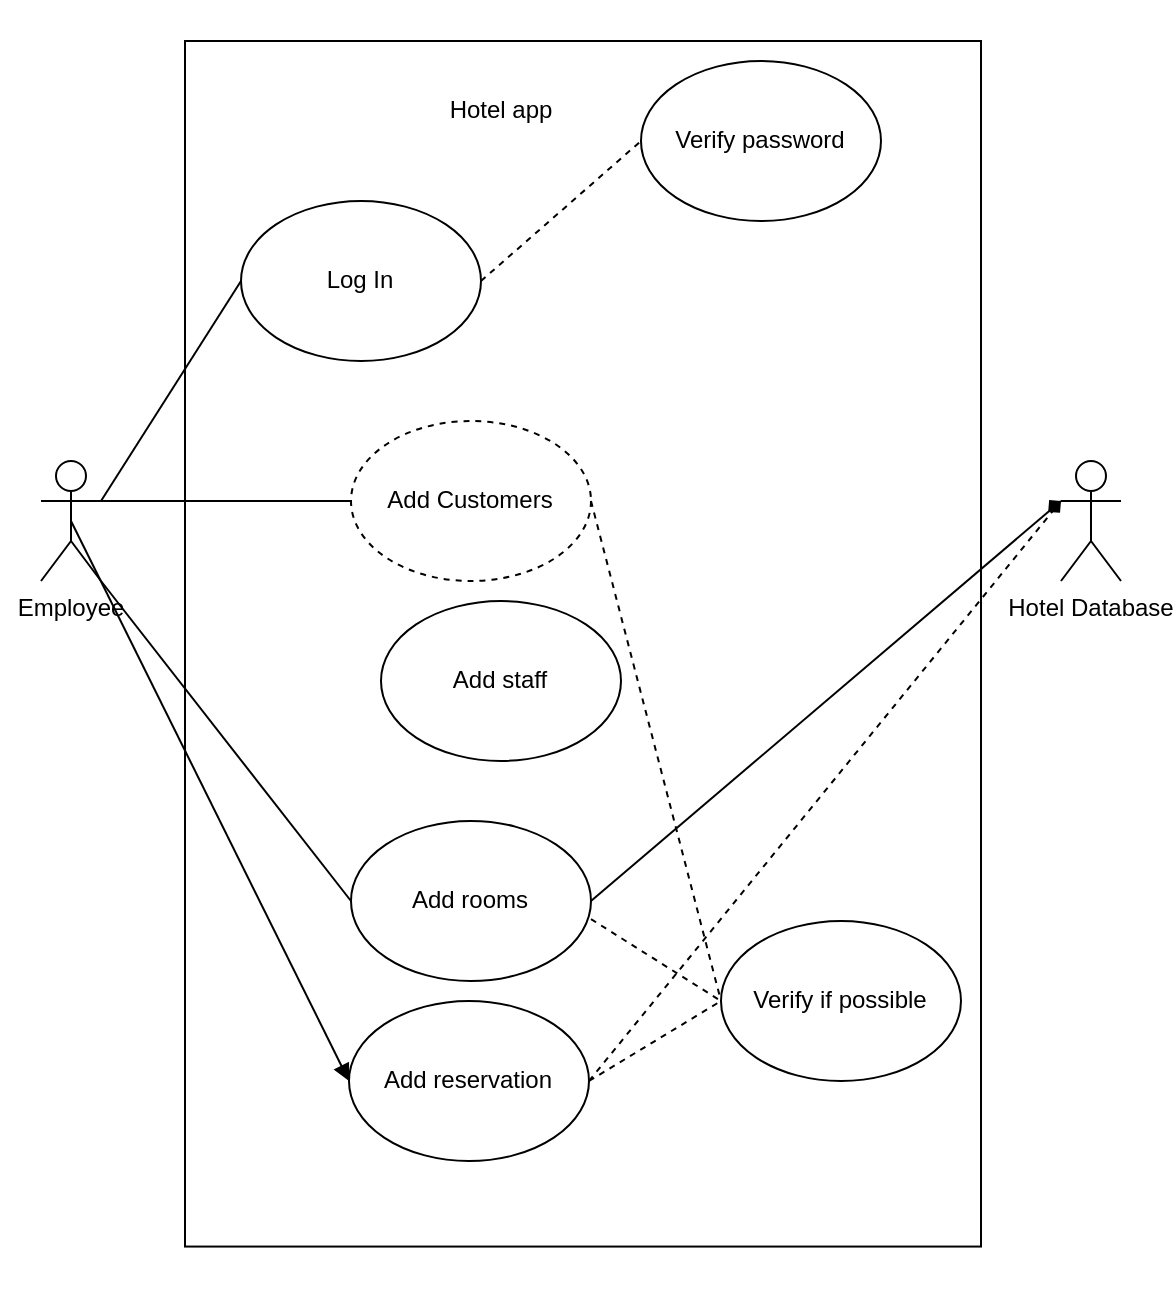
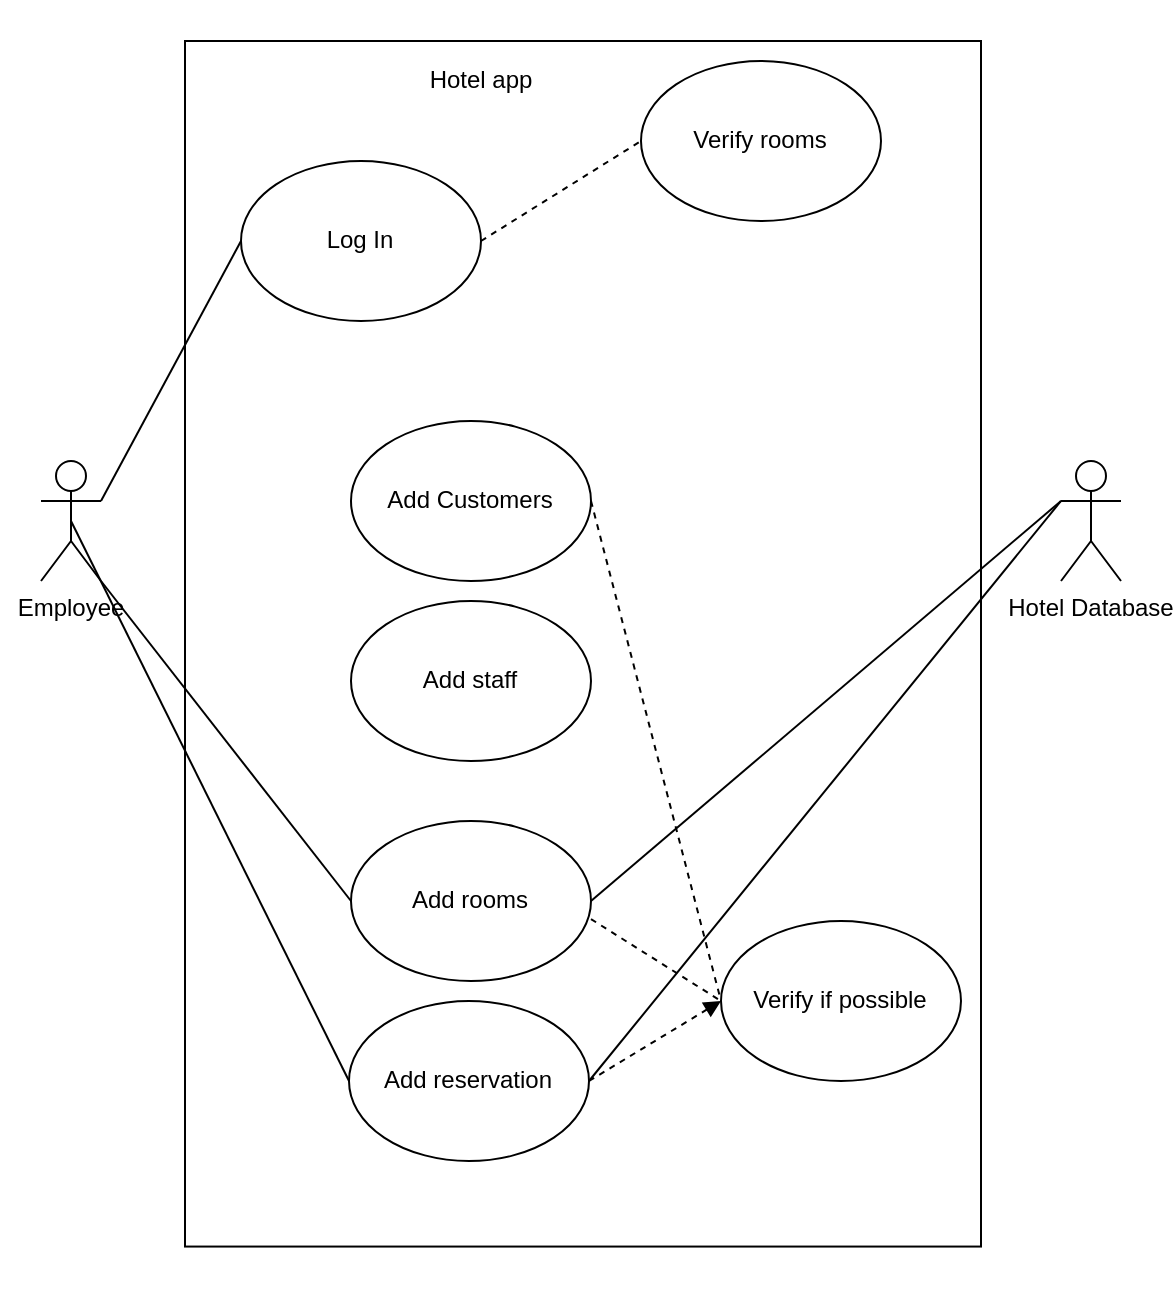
  <mxCell id="0" />
  <mxCell id="1" parent="0" />
  <mxCell id="2" value="Employee&lt;br&gt;" style="shape=umlActor;verticalLabelPosition=bottom;verticalAlign=top;html=1;outlineConnect=0;" vertex="1" parent="1"><mxGeometry x="20" y="230" width="30" height="60" as="geometry" /></mxCell>
  <mxCell id="3" value="" style="rounded=0;whiteSpace=wrap;html=1;" vertex="1" parent="1"><mxGeometry x="92" y="20" width="398" height="602.78" as="geometry" /></mxCell>
- <mxCell id="4" value="Hotel app" style="text;html=1;align=center;verticalAlign=middle;resizable=0;points=[];autosize=1;strokeColor=none;fillColor=none;" vertex="1" parent="1"><mxGeometry x="215" y="45" width="70" height="20" as="geometry" /></mxCell>
+ <mxCell id="4" value="Hotel app" style="text;html=1;align=center;verticalAlign=middle;resizable=0;points=[];autosize=1;strokeColor=none;fillColor=none;" vertex="1" parent="1"><mxGeometry x="205" y="30" width="70" height="20" as="geometry" /></mxCell>
  <mxCell id="5" value="Hotel Database&lt;br&gt;" style="shape=umlActor;verticalLabelPosition=bottom;verticalAlign=top;html=1;outlineConnect=0;" vertex="1" parent="1"><mxGeometry x="530" y="230" width="30" height="60" as="geometry" /></mxCell>
- <mxCell id="6" value="Add staff" style="ellipse;whiteSpace=wrap;html=1;" vertex="1" parent="1"><mxGeometry x="190" y="300" width="120" height="80" as="geometry" /></mxCell>
+ <mxCell id="6" value="Add staff" style="ellipse;whiteSpace=wrap;html=1;" vertex="1" parent="1"><mxGeometry x="175" y="300" width="120" height="80" as="geometry" /></mxCell>
  <mxCell id="7" value="Add rooms" style="ellipse;whiteSpace=wrap;html=1;" vertex="1" parent="1"><mxGeometry x="175" y="410" width="120" height="80" as="geometry" /></mxCell>
  <mxCell id="8" value="Add reservation" style="ellipse;whiteSpace=wrap;html=1;" vertex="1" parent="1"><mxGeometry x="174" y="500" width="120" height="80" as="geometry" /></mxCell>
- <mxCell id="9" value="Log In" style="ellipse;whiteSpace=wrap;html=1;" vertex="1" parent="1"><mxGeometry x="120" y="100" width="120" height="80" as="geometry" /></mxCell>
- <mxCell id="10" value="Add Customers" style="ellipse;whiteSpace=wrap;html=1;dashed=1;" vertex="1" parent="1"><mxGeometry x="175" y="210" width="120" height="80" as="geometry" /></mxCell>
- <mxCell id="11" value="Verify password" style="ellipse;whiteSpace=wrap;html=1;" vertex="1" parent="1"><mxGeometry x="320" y="30" width="120" height="80" as="geometry" /></mxCell>
+ <mxCell id="9" value="Log In" style="ellipse;whiteSpace=wrap;html=1;" vertex="1" parent="1"><mxGeometry x="120" y="80" width="120" height="80" as="geometry" /></mxCell>
+ <mxCell id="10" value="Add Customers" style="ellipse;whiteSpace=wrap;html=1;" vertex="1" parent="1"><mxGeometry x="175" y="210" width="120" height="80" as="geometry" /></mxCell>
+ <mxCell id="11" value="Verify rooms" style="ellipse;whiteSpace=wrap;html=1;" vertex="1" parent="1"><mxGeometry x="320" y="30" width="120" height="80" as="geometry" /></mxCell>
  <mxCell id="12" value="Verify if possible" style="ellipse;whiteSpace=wrap;html=1;" vertex="1" parent="1"><mxGeometry x="360" y="460" width="120" height="80" as="geometry" /></mxCell>
  <mxCell id="13" value="" style="endArrow=none;html=1;rounded=0;exitX=1;exitY=0.333;exitDx=0;exitDy=0;exitPerimeter=0;entryX=0;entryY=0.5;entryDx=0;entryDy=0;" edge="1" parent="1" source="2" target="9"><mxGeometry width="50" height="50" relative="1" as="geometry"><mxPoint x="60" y="250" as="sourcePoint" /><mxPoint x="110" y="200" as="targetPoint" /></mxGeometry></mxCell>
- <mxCell id="14" value="" style="endArrow=none;html=1;rounded=0;exitX=1;exitY=0.333;exitDx=0;exitDy=0;exitPerimeter=0;entryX=0;entryY=0.5;entryDx=0;entryDy=0;" edge="1" parent="1" source="2" target="10"><mxGeometry width="50" height="50" relative="1" as="geometry"><mxPoint x="270" y="340" as="sourcePoint" /><mxPoint x="320" y="290" as="targetPoint" /></mxGeometry></mxCell>
  <mxCell id="15" value="" style="endArrow=none;html=1;rounded=0;entryX=0;entryY=0.5;entryDx=0;entryDy=0;exitX=1;exitY=1;exitDx=0;exitDy=0;exitPerimeter=0;" edge="1" parent="1" source="2" target="7"><mxGeometry width="50" height="50" relative="1" as="geometry"><mxPoint x="50" y="240" as="sourcePoint" /><mxPoint x="320" y="290" as="targetPoint" /></mxGeometry></mxCell>
- <mxCell id="16" value="" style="endArrow=block;html=1;rounded=0;exitX=0.5;exitY=0.5;exitDx=0;exitDy=0;exitPerimeter=0;entryX=0;entryY=0.5;entryDx=0;entryDy=0;" edge="1" parent="1" source="2" target="8"><mxGeometry width="50" height="50" relative="1" as="geometry"><mxPoint x="270" y="340" as="sourcePoint" /><mxPoint x="320" y="290" as="targetPoint" /></mxGeometry></mxCell>
+ <mxCell id="16" value="" style="endArrow=none;html=1;rounded=0;exitX=0.5;exitY=0.5;exitDx=0;exitDy=0;exitPerimeter=0;entryX=0;entryY=0.5;entryDx=0;entryDy=0;" edge="1" parent="1" source="2" target="8"><mxGeometry width="50" height="50" relative="1" as="geometry"><mxPoint x="270" y="340" as="sourcePoint" /><mxPoint x="320" y="290" as="targetPoint" /></mxGeometry></mxCell>
  <mxCell id="17" value="" style="endArrow=none;dashed=1;html=1;rounded=0;exitX=1;exitY=0.5;exitDx=0;exitDy=0;entryX=0;entryY=0.5;entryDx=0;entryDy=0;" edge="1" parent="1" source="9" target="11"><mxGeometry width="50" height="50" relative="1" as="geometry"><mxPoint x="270" y="340" as="sourcePoint" /><mxPoint x="320" y="290" as="targetPoint" /></mxGeometry></mxCell>
  <mxCell id="18" value="" style="endArrow=none;dashed=1;html=1;rounded=0;entryX=0;entryY=0.5;entryDx=0;entryDy=0;exitX=1;exitY=0.5;exitDx=0;exitDy=0;" edge="1" parent="1" source="10" target="12"><mxGeometry width="50" height="50" relative="1" as="geometry"><mxPoint x="270" y="340" as="sourcePoint" /><mxPoint x="320" y="290" as="targetPoint" /></mxGeometry></mxCell>
- <mxCell id="19" value="" style="endArrow=none;dashed=1;html=1;rounded=0;entryX=0;entryY=0.5;entryDx=0;entryDy=0;exitX=1;exitY=0.5;exitDx=0;exitDy=0;" edge="1" parent="1" source="8" target="12"><mxGeometry width="50" height="50" relative="1" as="geometry"><mxPoint x="275" y="350" as="sourcePoint" /><mxPoint x="325" y="300" as="targetPoint" /></mxGeometry></mxCell>
+ <mxCell id="19" value="" style="endArrow=block;dashed=1;html=1;rounded=0;entryX=0;entryY=0.5;entryDx=0;entryDy=0;exitX=1;exitY=0.5;exitDx=0;exitDy=0;" edge="1" parent="1" source="8" target="12"><mxGeometry width="50" height="50" relative="1" as="geometry"><mxPoint x="275" y="350" as="sourcePoint" /><mxPoint x="325" y="300" as="targetPoint" /></mxGeometry></mxCell>
  <mxCell id="20" value="" style="endArrow=none;dashed=1;html=1;rounded=0;entryX=0;entryY=0.5;entryDx=0;entryDy=0;exitX=1;exitY=0.613;exitDx=0;exitDy=0;exitPerimeter=0;" edge="1" parent="1" source="7" target="12"><mxGeometry width="50" height="50" relative="1" as="geometry"><mxPoint x="270" y="340" as="sourcePoint" /><mxPoint x="320" y="290" as="targetPoint" /></mxGeometry></mxCell>
- <mxCell id="21" value="" style="endArrow=none;html=1;rounded=0;entryX=0;entryY=0.333;entryDx=0;entryDy=0;entryPerimeter=0;exitX=1;exitY=0.5;exitDx=0;exitDy=0;dashed=1;" edge="1" parent="1" source="8" target="5"><mxGeometry width="50" height="50" relative="1" as="geometry"><mxPoint x="270" y="340" as="sourcePoint" /><mxPoint x="320" y="290" as="targetPoint" /></mxGeometry></mxCell>
- <mxCell id="22" value="" style="endArrow=diamond;html=1;rounded=0;entryX=0;entryY=0.333;entryDx=0;entryDy=0;entryPerimeter=0;exitX=1;exitY=0.5;exitDx=0;exitDy=0;" edge="1" parent="1" source="7" target="5"><mxGeometry width="50" height="50" relative="1" as="geometry"><mxPoint x="270" y="340" as="sourcePoint" /><mxPoint x="320" y="290" as="targetPoint" /></mxGeometry></mxCell>
+ <mxCell id="21" value="" style="endArrow=none;html=1;rounded=0;entryX=0;entryY=0.333;entryDx=0;entryDy=0;entryPerimeter=0;exitX=1;exitY=0.5;exitDx=0;exitDy=0;" edge="1" parent="1" source="8" target="5"><mxGeometry width="50" height="50" relative="1" as="geometry"><mxPoint x="270" y="340" as="sourcePoint" /><mxPoint x="320" y="290" as="targetPoint" /></mxGeometry></mxCell>
+ <mxCell id="22" value="" style="endArrow=none;html=1;rounded=0;entryX=0;entryY=0.333;entryDx=0;entryDy=0;entryPerimeter=0;exitX=1;exitY=0.5;exitDx=0;exitDy=0;" edge="1" parent="1" source="7" target="5"><mxGeometry width="50" height="50" relative="1" as="geometry"><mxPoint x="270" y="340" as="sourcePoint" /><mxPoint x="320" y="290" as="targetPoint" /></mxGeometry></mxCell>
